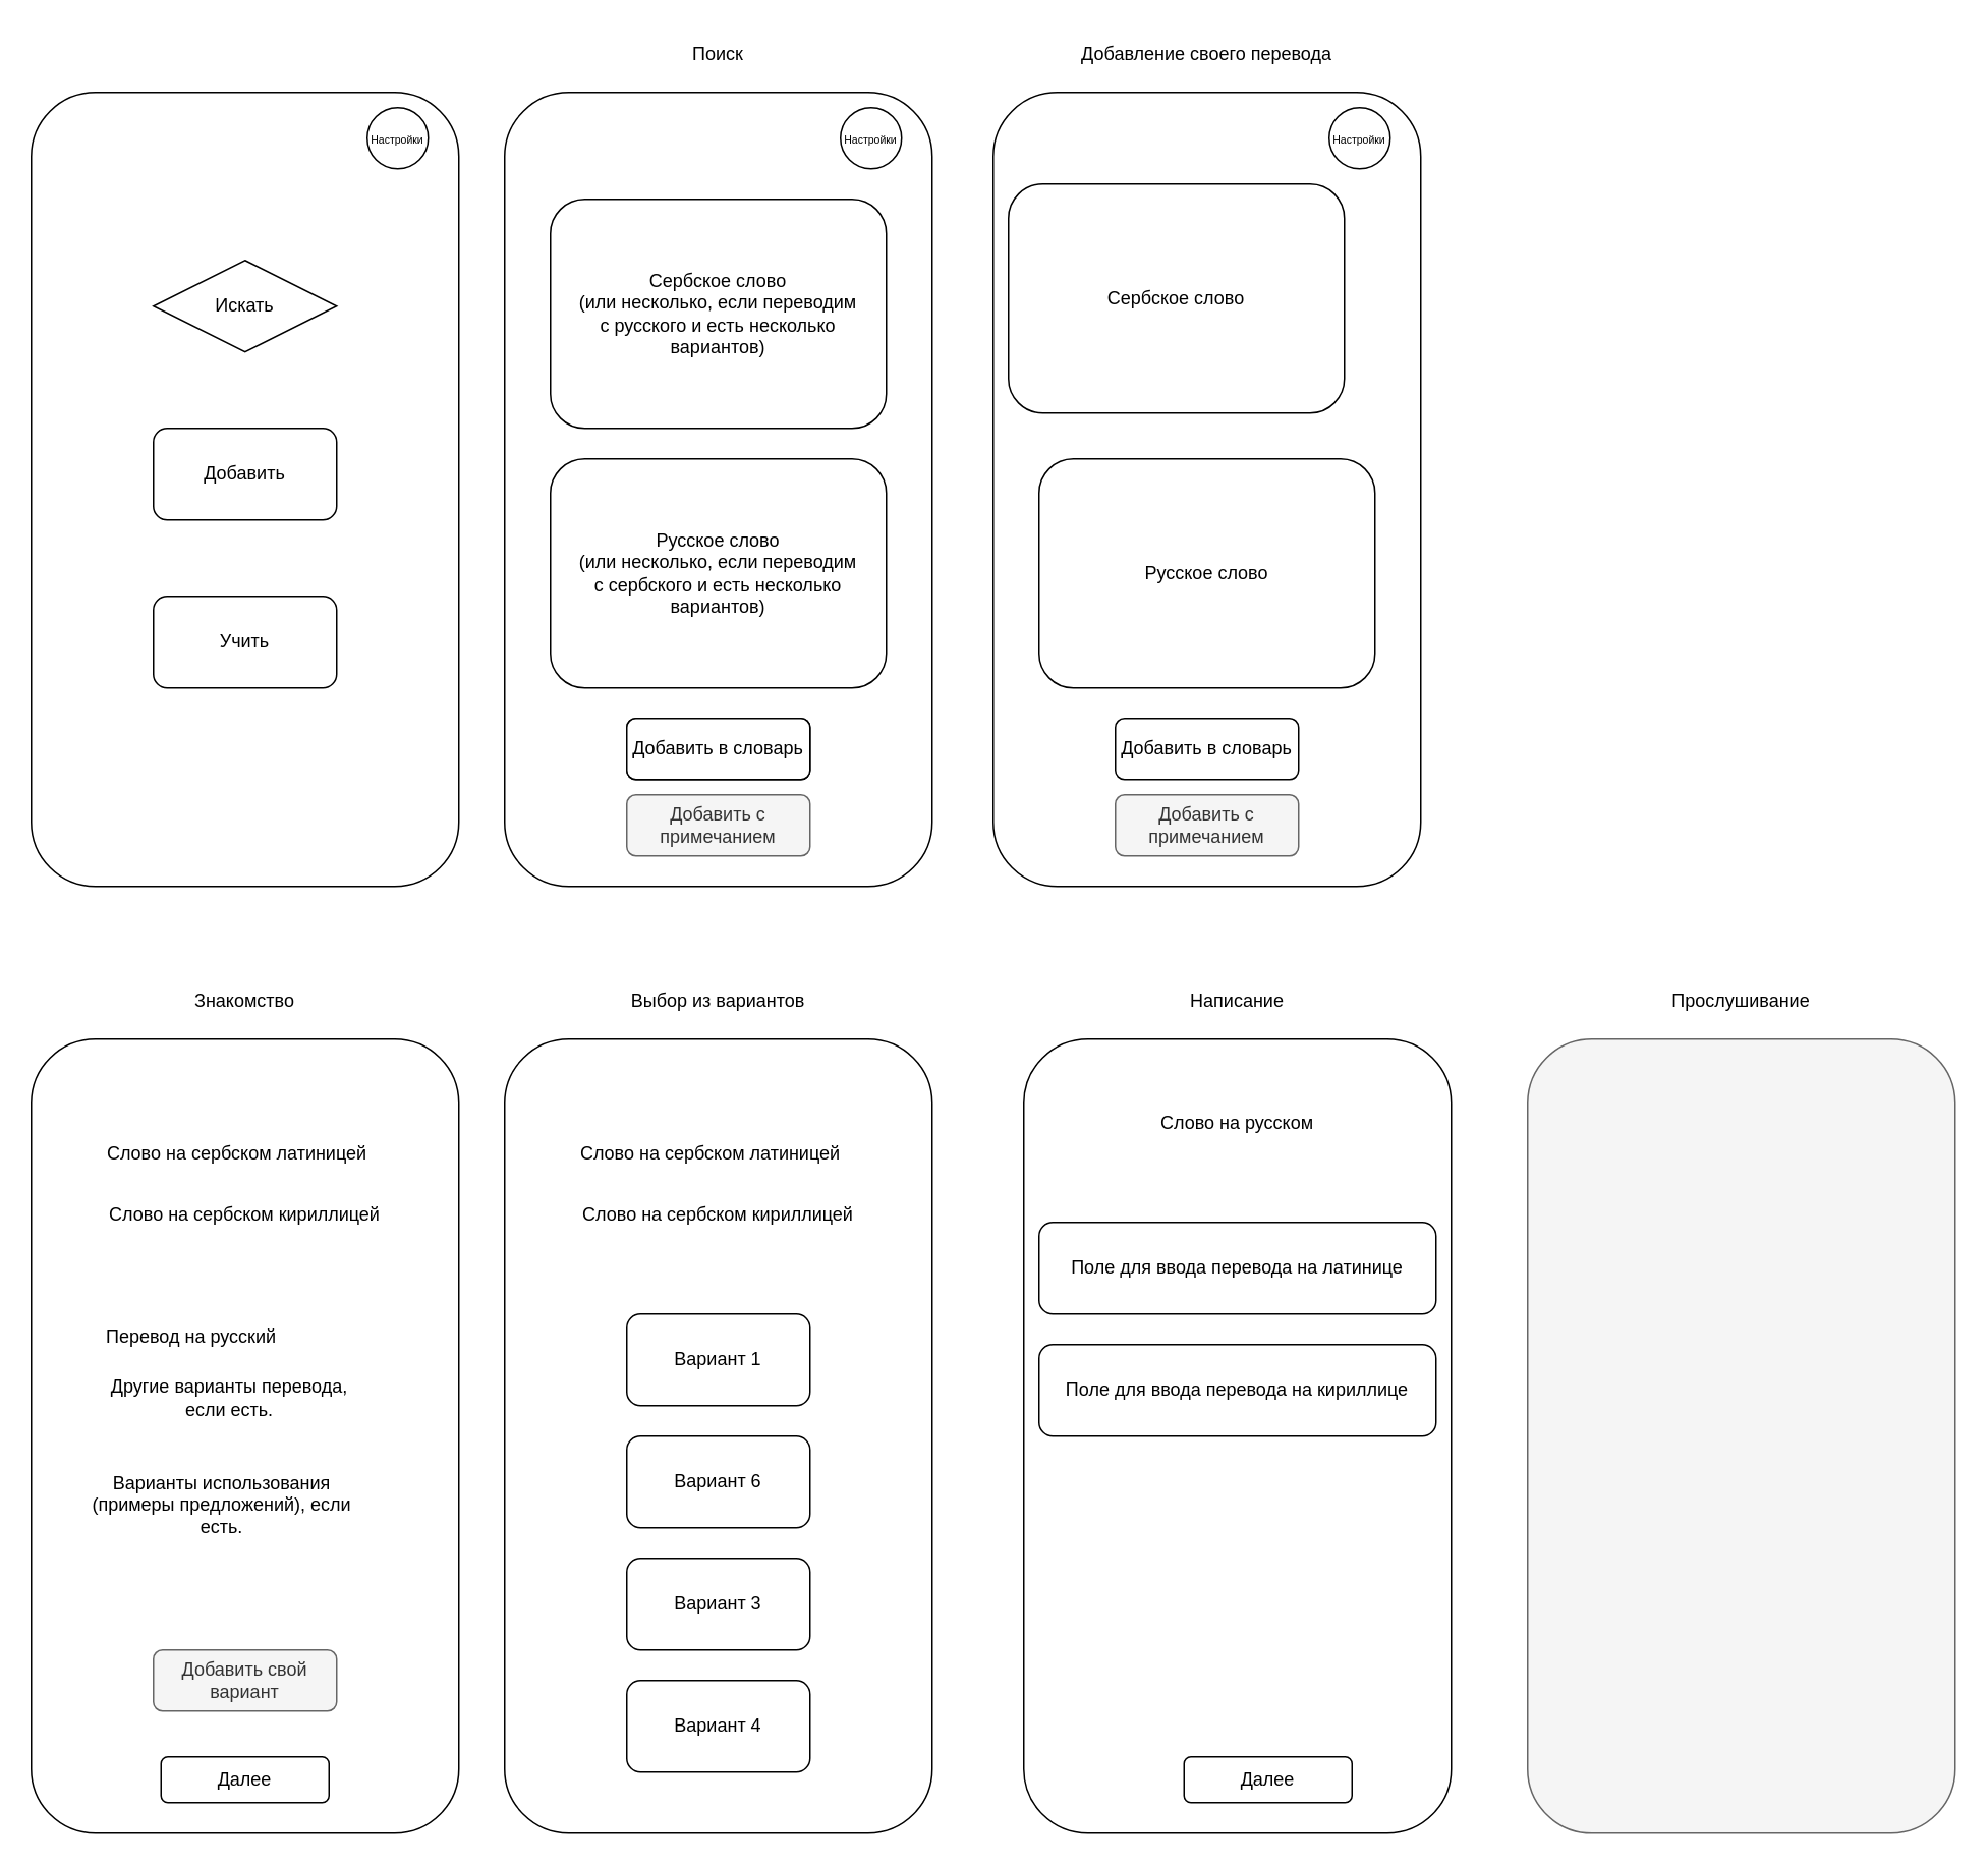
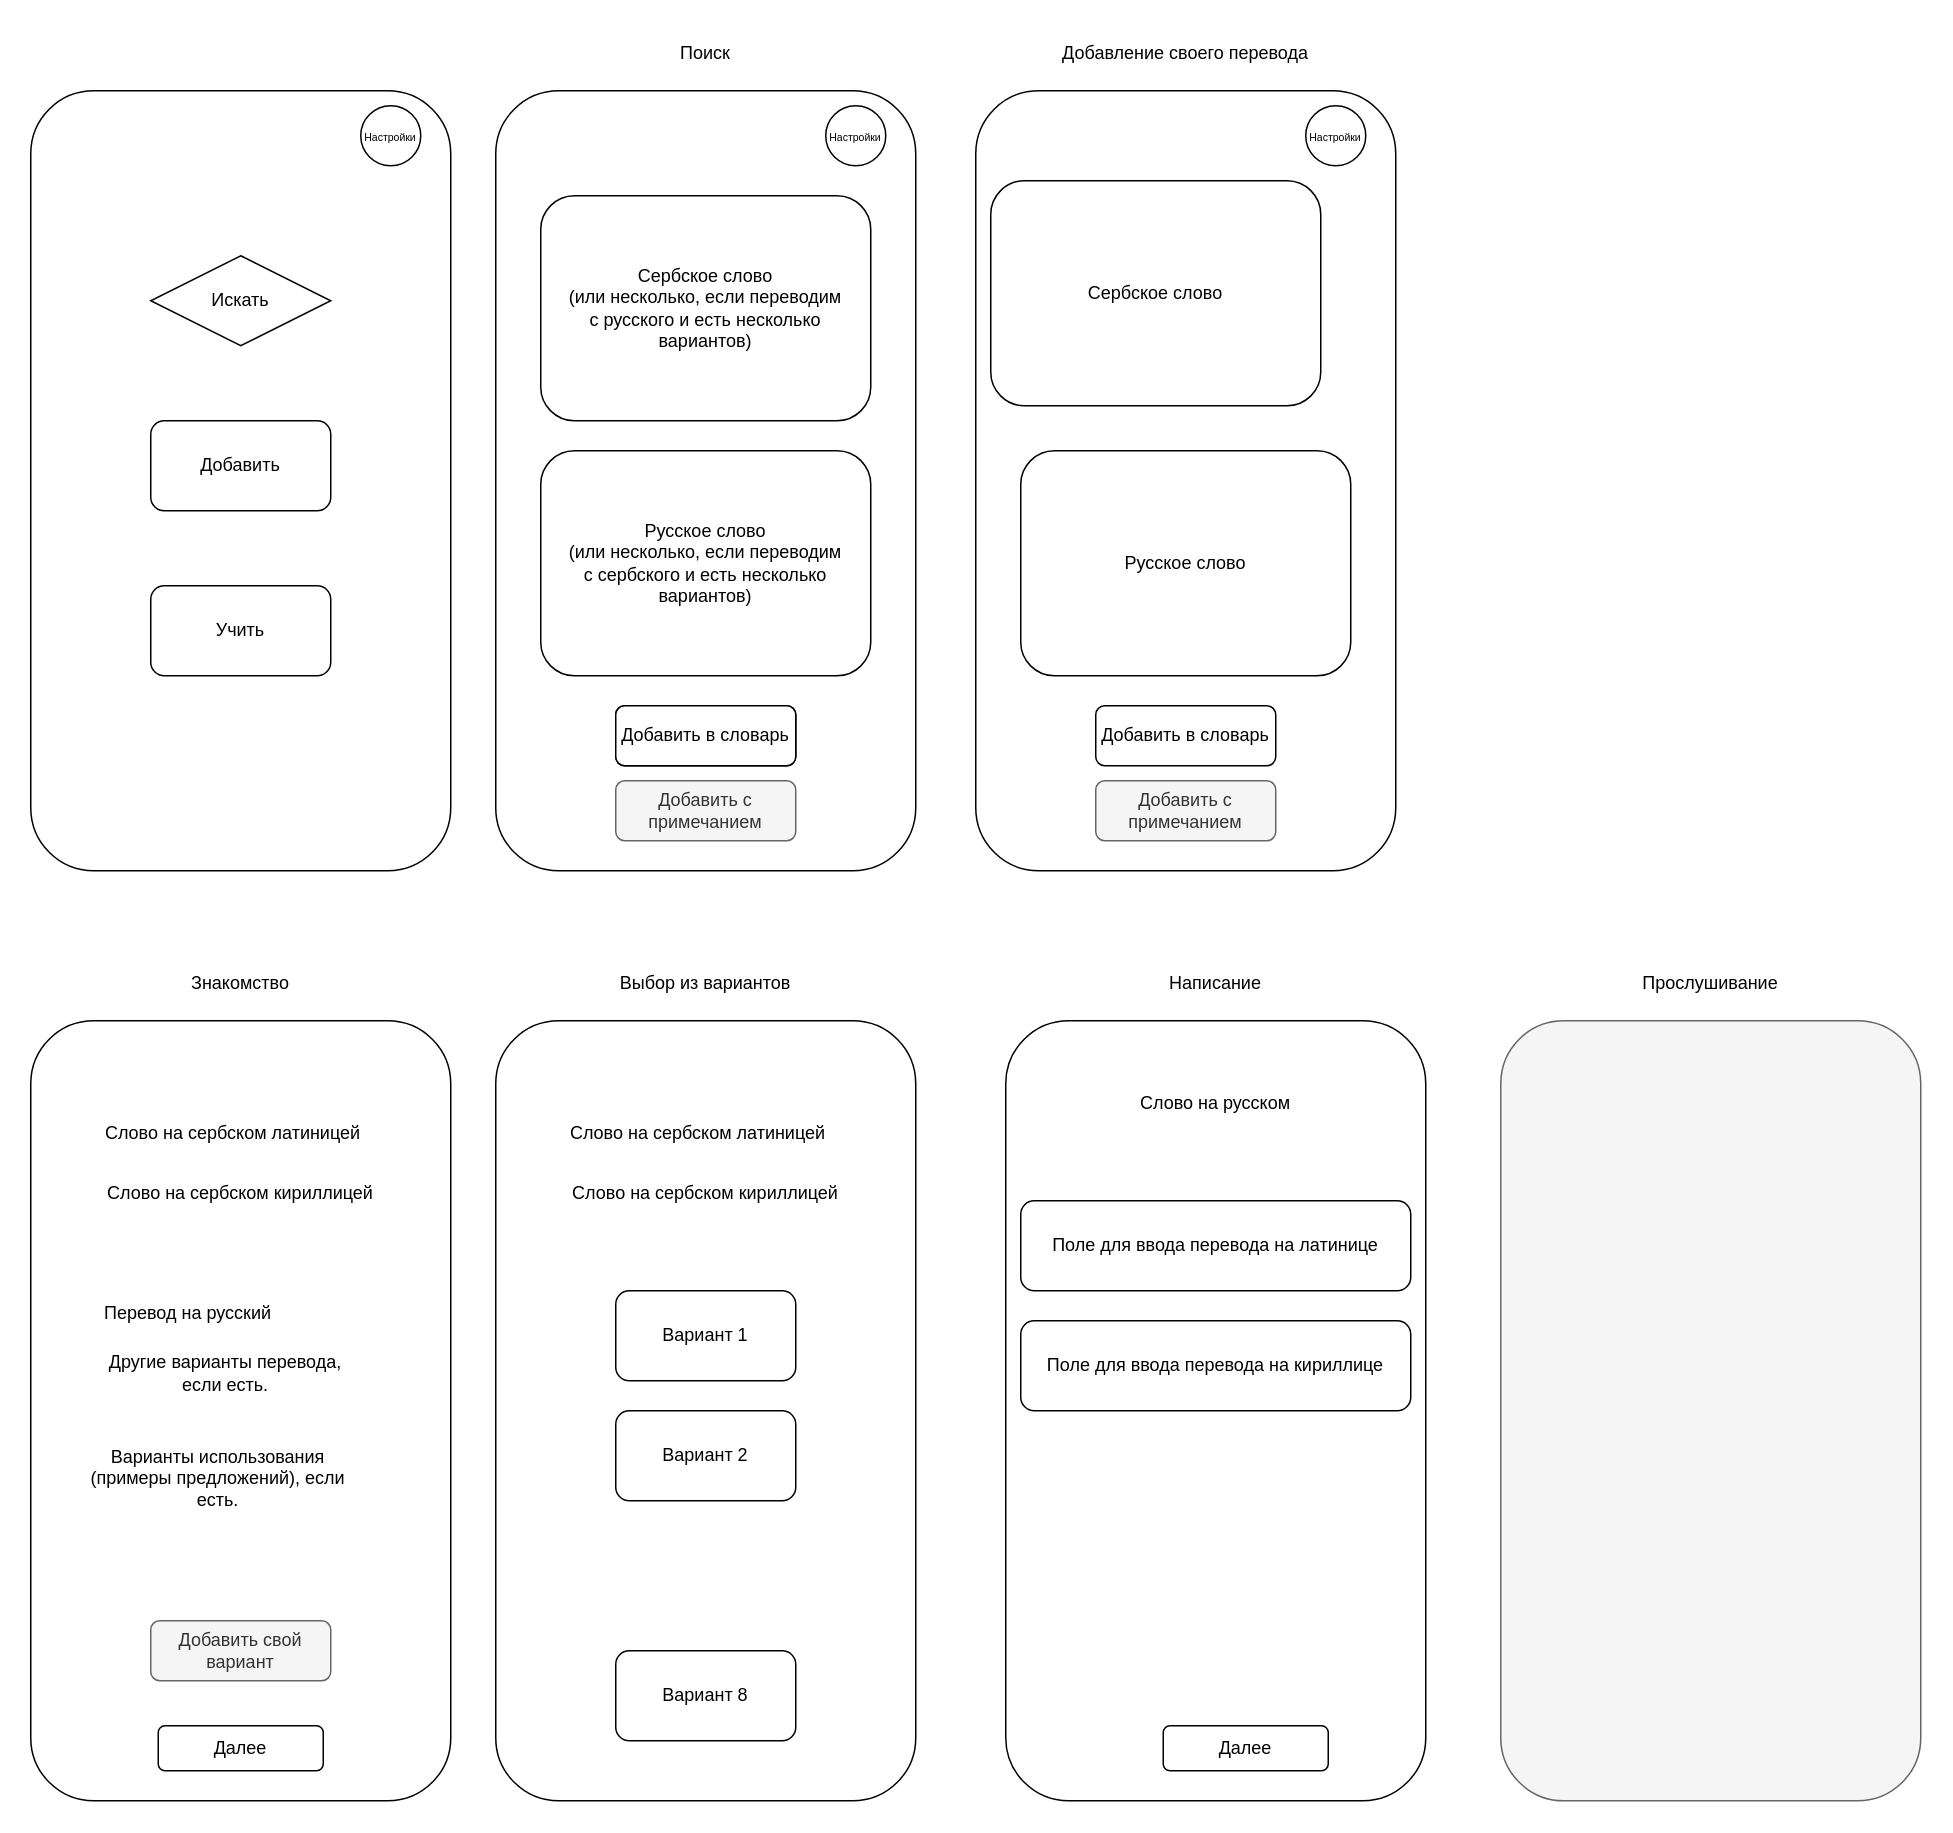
  <mxCell id="0" />
  <mxCell id="1" parent="0" />
  <mxCell id="2" value="" style="rounded=1;whiteSpace=wrap;html=1;" vertex="1" parent="1"><mxGeometry x="20" y="60" width="280" height="520" as="geometry" /></mxCell>
  <mxCell id="3" value="Искать" style="rhombus;whiteSpace=wrap;html=1;" vertex="1" parent="1"><mxGeometry x="100" y="170" width="120" height="60" as="geometry" /></mxCell>
  <mxCell id="4" value="Добавить" style="rounded=1;whiteSpace=wrap;html=1;" vertex="1" parent="1"><mxGeometry x="100" y="280" width="120" height="60" as="geometry" /></mxCell>
  <mxCell id="5" value="Учить" style="rounded=1;whiteSpace=wrap;html=1;" vertex="1" parent="1"><mxGeometry x="100" y="390" width="120" height="60" as="geometry" /></mxCell>
  <mxCell id="6" value="" style="rounded=1;whiteSpace=wrap;html=1;" vertex="1" parent="1"><mxGeometry x="330" y="60" width="280" height="520" as="geometry" /></mxCell>
  <mxCell id="7" value="&lt;font style=&quot;font-size: 7px;&quot;&gt;Настройки&lt;/font&gt;" style="ellipse;whiteSpace=wrap;html=1;aspect=fixed;" vertex="1" parent="1"><mxGeometry x="240" y="70" width="40" height="40" as="geometry" /></mxCell>
  <mxCell id="8" value="Сербское слово&lt;br&gt;(или несколько, если переводим&lt;br&gt;с русского и есть несколько вариантов)" style="rounded=1;whiteSpace=wrap;html=1;" vertex="1" parent="1"><mxGeometry x="360" y="130" width="220" height="150" as="geometry" /></mxCell>
  <mxCell id="9" value="Русское слово&lt;br&gt;(или несколько, если переводим&lt;br style=&quot;border-color: var(--border-color);&quot;&gt;с сербского и есть несколько вариантов)" style="rounded=1;whiteSpace=wrap;html=1;" vertex="1" parent="1"><mxGeometry x="360" y="300" width="220" height="150" as="geometry" /></mxCell>
  <mxCell id="10" value="&lt;font style=&quot;font-size: 7px;&quot;&gt;Настройки&lt;/font&gt;" style="ellipse;whiteSpace=wrap;html=1;aspect=fixed;" vertex="1" parent="1"><mxGeometry x="550" y="70" width="40" height="40" as="geometry" /></mxCell>
  <mxCell id="11" value="Поиск" style="text;html=1;strokeColor=none;fillColor=none;align=center;verticalAlign=middle;whiteSpace=wrap;rounded=0;" vertex="1" parent="1"><mxGeometry x="440" width="60" height="30" as="geometry" y="20" /></mxCell>
  <mxCell id="12" value="Добавить в словарь" style="rounded=1;whiteSpace=wrap;html=1;" vertex="1" parent="1"><mxGeometry x="410" y="470" width="120" height="40" as="geometry" /></mxCell>
  <mxCell id="13" value="Добавить в словарь" style="rounded=1;whiteSpace=wrap;html=1;" vertex="1" parent="1"><mxGeometry x="410" y="470" width="120" height="40" as="geometry" /></mxCell>
  <mxCell id="14" value="Добавить с примечанием" style="rounded=1;whiteSpace=wrap;html=1;fillColor=#f5f5f5;fontColor=#333333;strokeColor=#666666;" vertex="1" parent="1"><mxGeometry x="410" y="520" width="120" height="40" as="geometry" /></mxCell>
  <mxCell id="15" value="" style="rounded=1;whiteSpace=wrap;html=1;" vertex="1" parent="1"><mxGeometry x="650" y="60" width="280" height="520" as="geometry" /></mxCell>
  <mxCell id="16" value="Сербское слово" style="rounded=1;whiteSpace=wrap;html=1;" vertex="1" parent="1"><mxGeometry x="660" y="120" width="220" height="150" as="geometry" /></mxCell>
  <mxCell id="17" value="Русское слово" style="rounded=1;whiteSpace=wrap;html=1;" vertex="1" parent="1"><mxGeometry x="680" y="300" width="220" height="150" as="geometry" /></mxCell>
  <mxCell id="18" value="&lt;font style=&quot;font-size: 7px;&quot;&gt;Настройки&lt;/font&gt;" style="ellipse;whiteSpace=wrap;html=1;aspect=fixed;" vertex="1" parent="1"><mxGeometry x="870" y="70" width="40" height="40" as="geometry" /></mxCell>
  <mxCell id="19" value="Добавить в словарь" style="rounded=1;whiteSpace=wrap;html=1;" vertex="1" parent="1"><mxGeometry x="730" y="470" width="120" height="40" as="geometry" /></mxCell>
  <mxCell id="20" value="Добавить с примечанием" style="rounded=1;whiteSpace=wrap;html=1;fillColor=#f5f5f5;fontColor=#333333;strokeColor=#666666;" vertex="1" parent="1"><mxGeometry x="730" y="520" width="120" height="40" as="geometry" /></mxCell>
  <mxCell id="21" value="Добавление своего перевода" style="text;html=1;strokeColor=none;fillColor=none;align=center;verticalAlign=middle;whiteSpace=wrap;rounded=0;" vertex="1" parent="1"><mxGeometry x="695" width="190" height="30" as="geometry" y="20" /></mxCell>
  <mxCell id="22" value="" style="rounded=1;whiteSpace=wrap;html=1;" vertex="1" parent="1"><mxGeometry x="20" y="680" width="280" height="520" as="geometry" /></mxCell>
  <mxCell id="23" value="Знакомство" style="text;html=1;strokeColor=none;fillColor=none;align=center;verticalAlign=middle;whiteSpace=wrap;rounded=0;" vertex="1" parent="1"><mxGeometry x="115" y="640" width="90" height="30" as="geometry" /></mxCell>
  <mxCell id="24" value="Слово на сербском латиницей" style="text;html=1;strokeColor=none;fillColor=none;align=center;verticalAlign=middle;whiteSpace=wrap;rounded=0;" vertex="1" parent="1"><mxGeometry x="50" y="740" width="210" height="30" as="geometry" /></mxCell>
  <mxCell id="25" value="Слово на сербском кириллицей" style="text;html=1;strokeColor=none;fillColor=none;align=center;verticalAlign=middle;whiteSpace=wrap;rounded=0;" vertex="1" parent="1"><mxGeometry x="50" y="780" width="220" height="30" as="geometry" /></mxCell>
  <mxCell id="26" value="Перевод на русский" style="text;html=1;strokeColor=none;fillColor=none;align=center;verticalAlign=middle;whiteSpace=wrap;rounded=0;" vertex="1" parent="1"><mxGeometry x="50" y="860" width="150" height="30" as="geometry" /></mxCell>
  <mxCell id="27" value="Другие варианты перевода, если есть." style="text;html=1;strokeColor=none;fillColor=none;align=center;verticalAlign=middle;whiteSpace=wrap;rounded=0;" vertex="1" parent="1"><mxGeometry x="60" y="900" width="180" height="30" as="geometry" /></mxCell>
  <mxCell id="28" value="Варианты использования (примеры предложений), если есть." style="text;html=1;strokeColor=none;fillColor=none;align=center;verticalAlign=middle;whiteSpace=wrap;rounded=0;" vertex="1" parent="1"><mxGeometry x="50" y="960" width="190" height="50" as="geometry" /></mxCell>
  <mxCell id="29" value="Далее" style="rounded=1;whiteSpace=wrap;html=1;" vertex="1" parent="1"><mxGeometry x="105" y="1150" width="110" height="30" as="geometry" /></mxCell>
  <mxCell id="30" value="Добавить свой вариант" style="rounded=1;whiteSpace=wrap;html=1;fillColor=#f5f5f5;fontColor=#333333;strokeColor=#666666;" vertex="1" parent="1"><mxGeometry x="100" y="1080" width="120" height="40" as="geometry" /></mxCell>
  <mxCell id="31" value="" style="rounded=1;whiteSpace=wrap;html=1;" vertex="1" parent="1"><mxGeometry x="330" y="680" width="280" height="520" as="geometry" /></mxCell>
  <mxCell id="32" value="Выбор из вариантов" style="text;html=1;strokeColor=none;fillColor=none;align=center;verticalAlign=middle;whiteSpace=wrap;rounded=0;" vertex="1" parent="1"><mxGeometry x="400" y="640" width="140" height="30" as="geometry" /></mxCell>
  <mxCell id="33" value="Слово на сербском латиницей" style="text;html=1;strokeColor=none;fillColor=none;align=center;verticalAlign=middle;whiteSpace=wrap;rounded=0;" vertex="1" parent="1"><mxGeometry x="360" y="740" width="210" height="30" as="geometry" /></mxCell>
  <mxCell id="34" value="Слово на сербском кириллицей" style="text;html=1;strokeColor=none;fillColor=none;align=center;verticalAlign=middle;whiteSpace=wrap;rounded=0;" vertex="1" parent="1"><mxGeometry x="360" y="780" width="220" height="30" as="geometry" /></mxCell>
  <mxCell id="35" value="Вариант 1" style="rounded=1;whiteSpace=wrap;html=1;" vertex="1" parent="1"><mxGeometry x="410" y="860" width="120" height="60" as="geometry" /></mxCell>
- <mxCell id="36" value="Вариант 6" style="rounded=1;whiteSpace=wrap;html=1;" vertex="1" parent="1"><mxGeometry x="410" y="940" width="120" height="60" as="geometry" /></mxCell>
- <mxCell id="37" value="Вариант 3" style="rounded=1;whiteSpace=wrap;html=1;" vertex="1" parent="1"><mxGeometry x="410" y="1020" width="120" height="60" as="geometry" /></mxCell>
- <mxCell id="38" value="Вариант 4" style="rounded=1;whiteSpace=wrap;html=1;" vertex="1" parent="1"><mxGeometry x="410" y="1100" width="120" height="60" as="geometry" /></mxCell>
+ <mxCell id="36" value="Вариант 2" style="rounded=1;whiteSpace=wrap;html=1;" vertex="1" parent="1"><mxGeometry x="410" y="940" width="120" height="60" as="geometry" /></mxCell>
+ <mxCell id="38" value="Вариант 8" style="rounded=1;whiteSpace=wrap;html=1;" vertex="1" parent="1"><mxGeometry x="410" y="1100" width="120" height="60" as="geometry" /></mxCell>
  <mxCell id="39" value="" style="rounded=1;whiteSpace=wrap;html=1;" vertex="1" parent="1"><mxGeometry x="670" y="680" width="280" height="520" as="geometry" /></mxCell>
  <mxCell id="40" value="Написание" style="text;html=1;strokeColor=none;fillColor=none;align=center;verticalAlign=middle;whiteSpace=wrap;rounded=0;" vertex="1" parent="1"><mxGeometry x="780" y="640" width="60" height="30" as="geometry" /></mxCell>
  <mxCell id="41" value="Слово на русском" style="text;html=1;strokeColor=none;fillColor=none;align=center;verticalAlign=middle;whiteSpace=wrap;rounded=0;" vertex="1" parent="1"><mxGeometry x="750" y="720" width="120" height="30" as="geometry" /></mxCell>
  <mxCell id="42" value="Поле для ввода перевода на латинице" style="rounded=1;whiteSpace=wrap;html=1;" vertex="1" parent="1"><mxGeometry x="680" y="800" width="260" height="60" as="geometry" /></mxCell>
  <mxCell id="43" value="Поле для ввода перевода на кириллице" style="rounded=1;whiteSpace=wrap;html=1;" vertex="1" parent="1"><mxGeometry x="680" y="880" width="260" height="60" as="geometry" /></mxCell>
  <mxCell id="44" value="Далее" style="rounded=1;whiteSpace=wrap;html=1;" vertex="1" parent="1"><mxGeometry x="775" y="1150" width="110" height="30" as="geometry" /></mxCell>
  <mxCell id="45" value="" style="rounded=1;whiteSpace=wrap;html=1;fillColor=#f5f5f5;fontColor=#333333;strokeColor=#666666;" vertex="1" parent="1"><mxGeometry x="1000" y="680" width="280" height="520" as="geometry" /></mxCell>
  <mxCell id="46" value="Прослушивание" style="text;html=1;strokeColor=none;fillColor=none;align=center;verticalAlign=middle;whiteSpace=wrap;rounded=0;" vertex="1" parent="1"><mxGeometry x="1080" y="640" width="120" height="30" as="geometry" /></mxCell>
